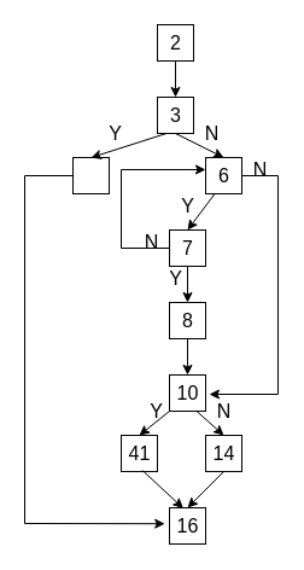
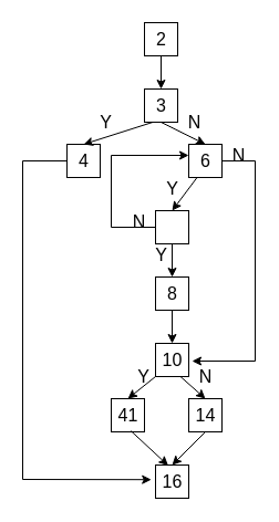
  <mxCell id="0" />
  <mxCell id="1" parent="0" />
  <mxCell id="2" value="" style="group" vertex="1" connectable="0" parent="1"><mxGeometry x="130" y="20" width="30" height="30" as="geometry" /></mxCell>
  <mxCell id="3" value="" style="whiteSpace=wrap;html=1;aspect=fixed;" vertex="1" parent="2"><mxGeometry width="30" height="30" as="geometry" /></mxCell>
  <mxCell id="4" value="&lt;font style=&quot;font-size: 16px&quot;&gt;2&lt;/font&gt;" style="text;html=1;align=center;verticalAlign=middle;resizable=0;points=[];autosize=1;" vertex="1" parent="2"><mxGeometry x="5" y="5" width="20" height="20" as="geometry" /></mxCell>
  <mxCell id="5" value="" style="group" vertex="1" connectable="0" parent="1"><mxGeometry x="130" y="80" width="30" height="30" as="geometry" /></mxCell>
  <mxCell id="6" value="" style="whiteSpace=wrap;html=1;aspect=fixed;" vertex="1" parent="5"><mxGeometry width="30" height="30" as="geometry" /></mxCell>
  <mxCell id="7" value="&lt;font style=&quot;font-size: 16px&quot;&gt;3&lt;/font&gt;" style="text;html=1;align=center;verticalAlign=middle;resizable=0;points=[];autosize=1;" vertex="1" parent="5"><mxGeometry x="5" y="5" width="20" height="20" as="geometry" /></mxCell>
  <mxCell id="8" style="edgeStyle=orthogonalEdgeStyle;rounded=0;orthogonalLoop=1;jettySize=auto;html=1;exitX=0.5;exitY=1;exitDx=0;exitDy=0;entryX=0.5;entryY=0;entryDx=0;entryDy=0;" edge="1" parent="1" source="3" target="6"><mxGeometry relative="1" as="geometry" /></mxCell>
  <mxCell id="9" value="" style="group" vertex="1" connectable="0" parent="1"><mxGeometry x="60" y="130" width="30" height="30" as="geometry" /></mxCell>
  <mxCell id="10" value="" style="whiteSpace=wrap;html=1;aspect=fixed;" vertex="1" parent="9"><mxGeometry width="30" height="30" as="geometry" /></mxCell>
+ <mxCell id="11" value="&lt;font style=&quot;font-size: 16px&quot;&gt;4&lt;/font&gt;" style="text;html=1;align=center;verticalAlign=middle;resizable=0;points=[];autosize=1;" vertex="1" parent="9"><mxGeometry x="5" y="5" width="20" height="20" as="geometry" /></mxCell>
  <mxCell id="12" value="" style="group" vertex="1" connectable="0" parent="1"><mxGeometry x="170" y="130" width="30" height="30" as="geometry" /></mxCell>
  <mxCell id="13" value="" style="whiteSpace=wrap;html=1;aspect=fixed;" vertex="1" parent="12"><mxGeometry width="30" height="30" as="geometry" /></mxCell>
  <mxCell id="14" value="&lt;font style=&quot;font-size: 16px&quot;&gt;6&lt;/font&gt;" style="text;html=1;align=center;verticalAlign=middle;resizable=0;points=[];autosize=1;" vertex="1" parent="12"><mxGeometry x="5" y="5" width="20" height="20" as="geometry" /></mxCell>
  <mxCell id="15" value="" style="endArrow=classic;html=1;rounded=0;exitX=0.25;exitY=1;exitDx=0;exitDy=0;entryX=0.5;entryY=0;entryDx=0;entryDy=0;" edge="1" parent="1" source="6" target="10"><mxGeometry width="50" height="50" relative="1" as="geometry"><mxPoint x="120" y="270" as="sourcePoint" /><mxPoint x="170" y="220" as="targetPoint" /></mxGeometry></mxCell>
  <mxCell id="16" value="&lt;font style=&quot;font-size: 16px&quot;&gt;Y&lt;/font&gt;" style="text;html=1;align=center;verticalAlign=middle;resizable=0;points=[];autosize=1;strokeColor=none;fillColor=none;" vertex="1" parent="1"><mxGeometry x="80" y="100" width="30" height="20" as="geometry" /></mxCell>
  <mxCell id="17" value="&lt;font style=&quot;font-size: 16px&quot;&gt;N&lt;/font&gt;" style="text;html=1;align=center;verticalAlign=middle;resizable=0;points=[];autosize=1;strokeColor=none;fillColor=none;" vertex="1" parent="1"><mxGeometry x="160" y="100" width="30" height="20" as="geometry" /></mxCell>
  <mxCell id="18" value="" style="endArrow=classic;html=1;rounded=0;fontSize=16;exitX=0.5;exitY=1;exitDx=0;exitDy=0;entryX=0.5;entryY=0;entryDx=0;entryDy=0;" edge="1" parent="1" source="6" target="13"><mxGeometry width="50" height="50" relative="1" as="geometry"><mxPoint x="120" y="270" as="sourcePoint" /><mxPoint x="170" y="220" as="targetPoint" /></mxGeometry></mxCell>
  <mxCell id="19" value="" style="group" vertex="1" connectable="0" parent="1"><mxGeometry x="140" y="190" width="30" height="30" as="geometry" /></mxCell>
  <mxCell id="20" value="" style="whiteSpace=wrap;html=1;aspect=fixed;" vertex="1" parent="19"><mxGeometry width="30" height="30" as="geometry" /></mxCell>
- <mxCell id="21" value="&lt;font style=&quot;font-size: 16px&quot;&gt;7&lt;/font&gt;" style="text;html=1;align=center;verticalAlign=middle;resizable=0;points=[];autosize=1;" vertex="1" parent="19"><mxGeometry x="5" y="5" width="20" height="20" as="geometry" /></mxCell>
  <mxCell id="22" value="" style="group" vertex="1" connectable="0" parent="1"><mxGeometry x="140" y="250" width="30" height="30" as="geometry" /></mxCell>
  <mxCell id="23" value="" style="whiteSpace=wrap;html=1;aspect=fixed;" vertex="1" parent="22"><mxGeometry width="30" height="30" as="geometry" /></mxCell>
  <mxCell id="24" value="&lt;font style=&quot;font-size: 16px&quot;&gt;8&lt;/font&gt;" style="text;html=1;align=center;verticalAlign=middle;resizable=0;points=[];autosize=1;" vertex="1" parent="22"><mxGeometry x="5" y="5" width="20" height="20" as="geometry" /></mxCell>
  <mxCell id="25" style="edgeStyle=orthogonalEdgeStyle;rounded=0;orthogonalLoop=1;jettySize=auto;html=1;exitX=0.5;exitY=1;exitDx=0;exitDy=0;entryX=0.5;entryY=0;entryDx=0;entryDy=0;fontSize=16;" edge="1" parent="1" source="20" target="23"><mxGeometry relative="1" as="geometry" /></mxCell>
  <mxCell id="26" value="&lt;font style=&quot;font-size: 16px&quot;&gt;Y&lt;/font&gt;" style="text;html=1;align=center;verticalAlign=middle;resizable=0;points=[];autosize=1;strokeColor=none;fillColor=none;" vertex="1" parent="1"><mxGeometry x="140" y="160" width="30" height="20" as="geometry" /></mxCell>
  <mxCell id="27" value="" style="endArrow=classic;html=1;rounded=0;exitX=0.25;exitY=1;exitDx=0;exitDy=0;entryX=0.5;entryY=0;entryDx=0;entryDy=0;" edge="1" parent="1" source="13" target="20"><mxGeometry width="50" height="50" relative="1" as="geometry"><mxPoint x="222.5" y="210" as="sourcePoint" /><mxPoint x="160" y="230" as="targetPoint" /></mxGeometry></mxCell>
  <mxCell id="28" value="&lt;font style=&quot;font-size: 16px&quot;&gt;Y&lt;/font&gt;" style="text;html=1;align=center;verticalAlign=middle;resizable=0;points=[];autosize=1;strokeColor=none;fillColor=none;" vertex="1" parent="1"><mxGeometry x="130" y="220" width="30" height="20" as="geometry" /></mxCell>
  <mxCell id="29" value="" style="endArrow=classic;html=1;rounded=0;fontSize=16;exitX=0;exitY=0.5;exitDx=0;exitDy=0;entryX=0;entryY=0.333;entryDx=0;entryDy=0;entryPerimeter=0;" edge="1" parent="1" source="20" target="13"><mxGeometry width="50" height="50" relative="1" as="geometry"><mxPoint x="120" y="270" as="sourcePoint" /><mxPoint x="160" y="140" as="targetPoint" /><Array as="points"><mxPoint x="100" y="205" /><mxPoint x="100" y="140" /></Array></mxGeometry></mxCell>
  <mxCell id="30" value="&lt;font style=&quot;font-size: 16px&quot;&gt;N&lt;/font&gt;" style="text;html=1;align=center;verticalAlign=middle;resizable=0;points=[];autosize=1;strokeColor=none;fillColor=none;" vertex="1" parent="1"><mxGeometry x="110" y="190" width="30" height="20" as="geometry" /></mxCell>
  <mxCell id="31" value="" style="group" vertex="1" connectable="0" parent="1"><mxGeometry x="140" y="310" width="30" height="30" as="geometry" /></mxCell>
  <mxCell id="32" value="" style="whiteSpace=wrap;html=1;aspect=fixed;" vertex="1" parent="31"><mxGeometry width="30" height="30" as="geometry" /></mxCell>
  <mxCell id="33" value="&lt;font style=&quot;font-size: 16px&quot;&gt;10&lt;/font&gt;" style="text;html=1;align=center;verticalAlign=middle;resizable=0;points=[];autosize=1;" vertex="1" parent="31"><mxGeometry y="5" width="30" height="20" as="geometry" /></mxCell>
  <mxCell id="34" style="edgeStyle=orthogonalEdgeStyle;rounded=0;orthogonalLoop=1;jettySize=auto;html=1;exitX=0.5;exitY=1;exitDx=0;exitDy=0;entryX=0.5;entryY=0;entryDx=0;entryDy=0;fontSize=16;" edge="1" parent="1" source="23" target="32"><mxGeometry relative="1" as="geometry" /></mxCell>
  <mxCell id="35" value="" style="endArrow=classic;html=1;rounded=0;fontSize=16;exitX=1;exitY=0.5;exitDx=0;exitDy=0;entryX=1.1;entryY=0.55;entryDx=0;entryDy=0;entryPerimeter=0;" edge="1" parent="1" source="13" target="33"><mxGeometry width="50" height="50" relative="1" as="geometry"><mxPoint x="120" y="270" as="sourcePoint" /><mxPoint x="230" y="350" as="targetPoint" /><Array as="points"><mxPoint x="230" y="145" /><mxPoint x="230" y="326" /></Array></mxGeometry></mxCell>
  <mxCell id="36" value="&lt;font style=&quot;font-size: 16px&quot;&gt;N&lt;/font&gt;" style="text;html=1;align=center;verticalAlign=middle;resizable=0;points=[];autosize=1;strokeColor=none;fillColor=none;" vertex="1" parent="1"><mxGeometry x="200" y="130" width="30" height="20" as="geometry" /></mxCell>
  <mxCell id="37" value="" style="group" vertex="1" connectable="0" parent="1"><mxGeometry x="100" y="360" width="30" height="30" as="geometry" /></mxCell>
  <mxCell id="38" value="" style="whiteSpace=wrap;html=1;aspect=fixed;" vertex="1" parent="37"><mxGeometry width="30" height="30" as="geometry" /></mxCell>
  <mxCell id="39" value="&lt;font style=&quot;font-size: 16px&quot;&gt;41&lt;/font&gt;" style="text;html=1;align=center;verticalAlign=middle;resizable=0;points=[];autosize=1;" vertex="1" parent="37"><mxGeometry y="5" width="30" height="20" as="geometry" /></mxCell>
  <mxCell id="40" value="" style="group" vertex="1" connectable="0" parent="1"><mxGeometry x="170" y="360" width="30" height="30" as="geometry" /></mxCell>
  <mxCell id="41" value="" style="whiteSpace=wrap;html=1;aspect=fixed;" vertex="1" parent="40"><mxGeometry width="30" height="30" as="geometry" /></mxCell>
  <mxCell id="42" value="&lt;font style=&quot;font-size: 16px&quot;&gt;14&lt;/font&gt;" style="text;html=1;align=center;verticalAlign=middle;resizable=0;points=[];autosize=1;" vertex="1" parent="40"><mxGeometry y="5" width="30" height="20" as="geometry" /></mxCell>
  <mxCell id="43" value="" style="endArrow=classic;html=1;rounded=0;fontSize=16;exitX=0;exitY=1;exitDx=0;exitDy=0;entryX=0.5;entryY=0;entryDx=0;entryDy=0;" edge="1" parent="1" source="32" target="38"><mxGeometry width="50" height="50" relative="1" as="geometry"><mxPoint x="120" y="270" as="sourcePoint" /><mxPoint x="170" y="220" as="targetPoint" /></mxGeometry></mxCell>
  <mxCell id="44" value="&lt;font style=&quot;font-size: 16px&quot;&gt;Y&lt;/font&gt;" style="text;html=1;align=center;verticalAlign=middle;resizable=0;points=[];autosize=1;strokeColor=none;fillColor=none;" vertex="1" parent="1"><mxGeometry x="114" y="330" width="30" height="20" as="geometry" /></mxCell>
  <mxCell id="45" value="" style="endArrow=classic;html=1;rounded=0;fontSize=16;exitX=0.75;exitY=1;exitDx=0;exitDy=0;entryX=0.5;entryY=0;entryDx=0;entryDy=0;" edge="1" parent="1" source="32" target="41"><mxGeometry width="50" height="50" relative="1" as="geometry"><mxPoint x="150" y="350" as="sourcePoint" /><mxPoint x="125" y="370" as="targetPoint" /></mxGeometry></mxCell>
  <mxCell id="46" value="&lt;font style=&quot;font-size: 16px&quot;&gt;N&lt;/font&gt;" style="text;html=1;align=center;verticalAlign=middle;resizable=0;points=[];autosize=1;strokeColor=none;fillColor=none;" vertex="1" parent="1"><mxGeometry x="170" y="330" width="30" height="20" as="geometry" /></mxCell>
  <mxCell id="47" value="" style="group" vertex="1" connectable="0" parent="1"><mxGeometry x="140" y="420" width="30" height="30" as="geometry" /></mxCell>
  <mxCell id="48" value="" style="whiteSpace=wrap;html=1;aspect=fixed;" vertex="1" parent="47"><mxGeometry width="30" height="30" as="geometry" /></mxCell>
  <mxCell id="49" value="&lt;font style=&quot;font-size: 16px&quot;&gt;16&lt;br&gt;&lt;/font&gt;" style="text;html=1;align=center;verticalAlign=middle;resizable=0;points=[];autosize=1;" vertex="1" parent="47"><mxGeometry y="5" width="30" height="20" as="geometry" /></mxCell>
  <mxCell id="50" value="" style="endArrow=classic;html=1;rounded=0;fontSize=16;exitX=0.593;exitY=1.21;exitDx=0;exitDy=0;entryX=0.38;entryY=-0.23;entryDx=0;entryDy=0;exitPerimeter=0;entryPerimeter=0;" edge="1" parent="1" source="39" target="49"><mxGeometry width="50" height="50" relative="1" as="geometry"><mxPoint x="115" y="430" as="sourcePoint" /><mxPoint x="90" y="450" as="targetPoint" /></mxGeometry></mxCell>
  <mxCell id="51" value="" style="endArrow=classic;html=1;rounded=0;fontSize=16;exitX=0.5;exitY=1;exitDx=0;exitDy=0;entryX=0.5;entryY=0;entryDx=0;entryDy=0;" edge="1" parent="1" source="41" target="48"><mxGeometry width="50" height="50" relative="1" as="geometry"><mxPoint x="127.79" y="399.2" as="sourcePoint" /><mxPoint x="161.4" y="430.4" as="targetPoint" /></mxGeometry></mxCell>
  <mxCell id="52" value="" style="endArrow=classic;html=1;rounded=0;fontSize=16;exitX=0;exitY=0.5;exitDx=0;exitDy=0;entryX=-0.127;entryY=0.41;entryDx=0;entryDy=0;entryPerimeter=0;" edge="1" parent="1" source="10" target="49"><mxGeometry width="50" height="50" relative="1" as="geometry"><mxPoint x="-60" y="200" as="sourcePoint" /><mxPoint x="20" y="450" as="targetPoint" /><Array as="points"><mxPoint x="20" y="145" /><mxPoint x="20" y="433" /></Array></mxGeometry></mxCell>
